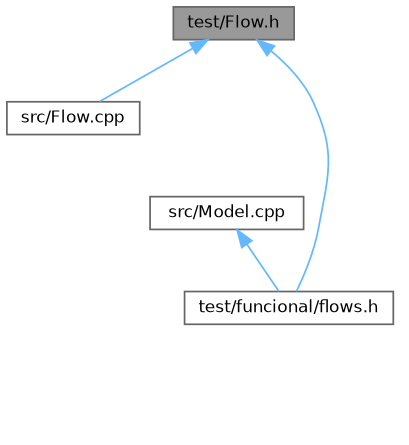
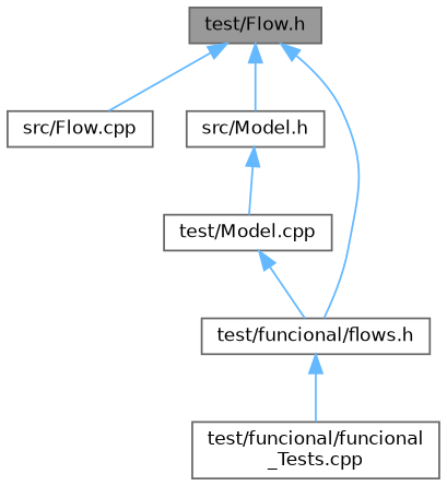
  digraph {
    node [color=grey40 fillcolor=white fontname=Helvetica fontsize=10 shape=box style=filled]
    edge [color=steelblue1 dir=back fontname=Helvetica fontsize=10 labelfontname=Helvetica labelfontsize=10 style=solid]
    n1 [color=gray40 fillcolor=grey60 fontcolor=black height=0.2 label="test/Flow.h" width=0.4]
    n2 [height=0.2 label="src/Flow.cpp" width=0.4]
+   n3 [height=0.2 label="src/Model.h" width=0.4]
    n4 [height=0.2 label="test/funcional/flows.h" width=0.4]
-   n5 [height=0.2 label="src/Model.cpp" width=0.4]
+   n5 [height=0.2 label="test/Model.cpp" width=0.4]
+   n6 [height=0.2 label="test/funcional/funcional\l_Tests.cpp" width=0.4]
    n1 -> n2
+   n1 -> n3
    n1 -> n4
+   n3 -> n5
+   n4 -> n6
    n5 -> n4
  }
